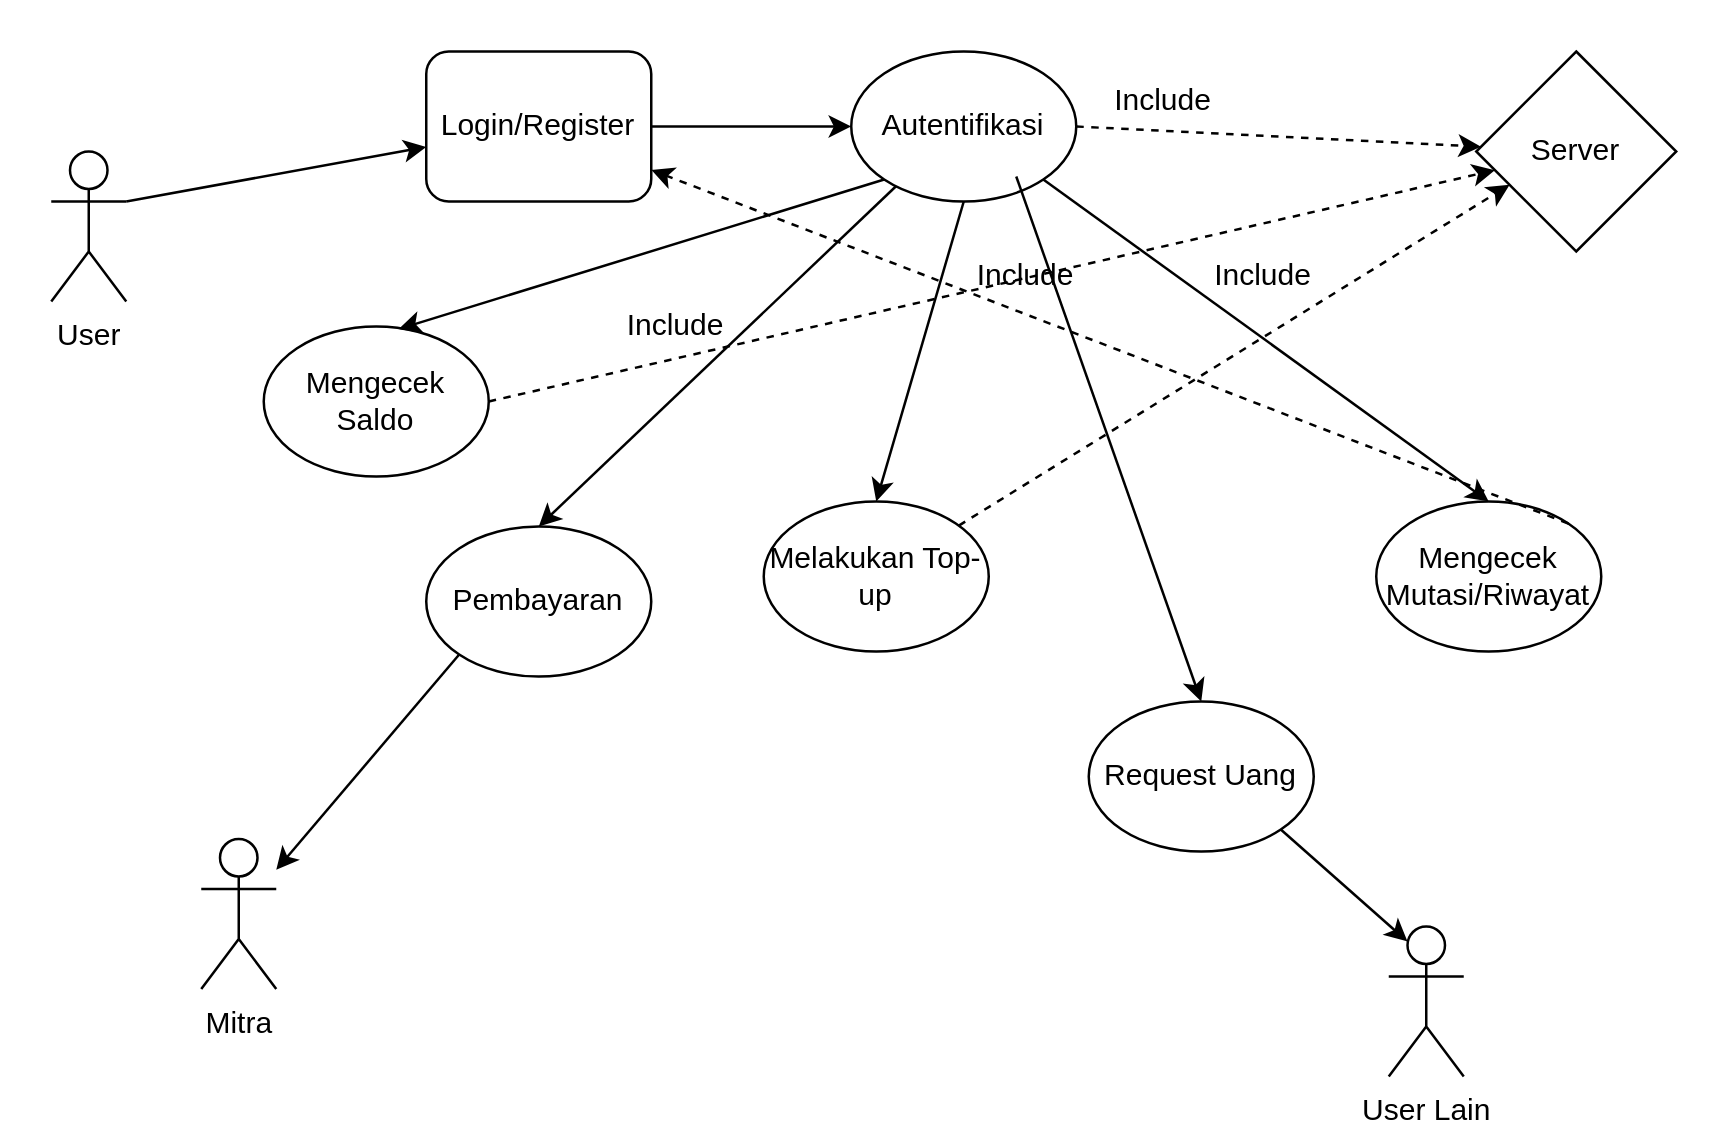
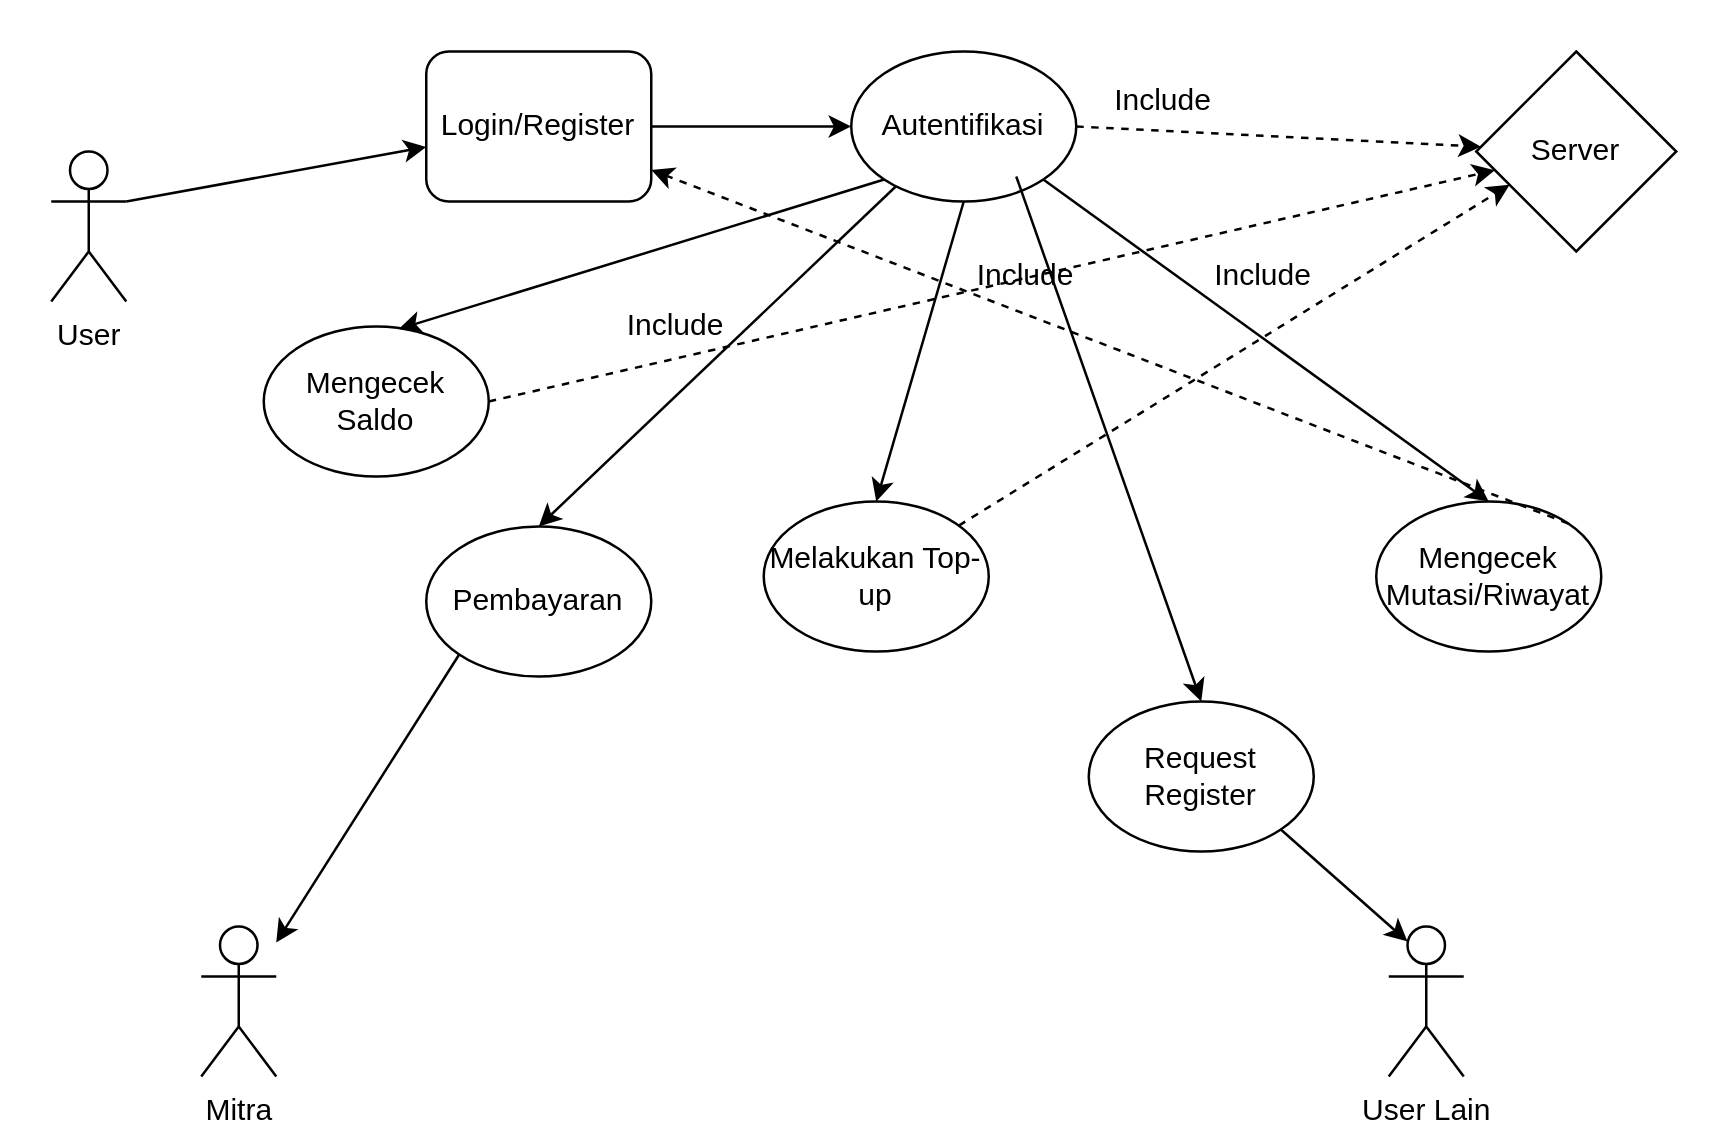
  <mxCell id="0" />
  <mxCell id="1" parent="0" />
  <mxCell id="2" value="User" style="shape=umlActor;verticalLabelPosition=bottom;verticalAlign=top;html=1;outlineConnect=0;" vertex="1" parent="1"><mxGeometry x="20" y="60" width="30" height="60" as="geometry" /></mxCell>
  <mxCell id="3" value="" style="endArrow=classic;html=1;exitX=1;exitY=0.333;exitDx=0;exitDy=0;exitPerimeter=0;" edge="1" parent="1" source="2" target="5"><mxGeometry width="50" height="50" relative="1" as="geometry"><mxPoint x="90" y="80" as="sourcePoint" /><mxPoint x="170" y="50" as="targetPoint" /></mxGeometry></mxCell>
  <mxCell id="4" style="edgeStyle=orthogonalEdgeStyle;rounded=0;orthogonalLoop=1;jettySize=auto;html=1;exitX=1;exitY=0.5;exitDx=0;exitDy=0;" edge="1" parent="1" source="5" target="15"><mxGeometry relative="1" as="geometry" /></mxCell>
  <mxCell id="5" value="Login/Register" style="whiteSpace=wrap;html=1;rounded=1;" vertex="1" parent="1"><mxGeometry x="170" y="20" width="90" height="60" as="geometry" /></mxCell>
  <mxCell id="6" style="edgeStyle=none;rounded=0;orthogonalLoop=1;jettySize=auto;html=1;exitX=1;exitY=0.5;exitDx=0;exitDy=0;dashed=1;" edge="1" parent="1" source="7" target="16"><mxGeometry relative="1" as="geometry" /></mxCell>
  <mxCell id="7" value="Mengecek Saldo" style="ellipse;whiteSpace=wrap;html=1;" vertex="1" parent="1"><mxGeometry x="105" y="130" width="90" height="60" as="geometry" /></mxCell>
  <mxCell id="8" value="Melakukan Top-up" style="ellipse;whiteSpace=wrap;html=1;" vertex="1" parent="1"><mxGeometry x="305" y="200" width="90" height="60" as="geometry" /></mxCell>
  <mxCell id="9" value="Mengecek Mutasi/Riwayat" style="ellipse;whiteSpace=wrap;html=1;" vertex="1" parent="1"><mxGeometry x="550" y="200" width="90" height="60" as="geometry" /></mxCell>
  <mxCell id="10" style="rounded=0;orthogonalLoop=1;jettySize=auto;html=1;exitX=0;exitY=1;exitDx=0;exitDy=0;entryX=0.6;entryY=0.017;entryDx=0;entryDy=0;entryPerimeter=0;" edge="1" parent="1" source="15" target="7"><mxGeometry relative="1" as="geometry" /></mxCell>
  <mxCell id="11" style="edgeStyle=none;rounded=0;orthogonalLoop=1;jettySize=auto;html=1;exitX=0.5;exitY=1;exitDx=0;exitDy=0;entryX=0.5;entryY=0;entryDx=0;entryDy=0;" edge="1" parent="1" source="15" target="8"><mxGeometry relative="1" as="geometry" /></mxCell>
  <mxCell id="12" style="edgeStyle=none;rounded=0;orthogonalLoop=1;jettySize=auto;html=1;exitX=1;exitY=1;exitDx=0;exitDy=0;entryX=0.5;entryY=0;entryDx=0;entryDy=0;" edge="1" parent="1" source="15" target="9"><mxGeometry relative="1" as="geometry" /></mxCell>
  <mxCell id="13" style="edgeStyle=none;rounded=0;orthogonalLoop=1;jettySize=auto;html=1;exitX=1;exitY=0.5;exitDx=0;exitDy=0;dashed=1;" edge="1" parent="1" source="15" target="16"><mxGeometry relative="1" as="geometry" /></mxCell>
  <mxCell id="14" style="edgeStyle=none;rounded=0;orthogonalLoop=1;jettySize=auto;html=1;entryX=0.5;entryY=0;entryDx=0;entryDy=0;" edge="1" parent="1" target="24"><mxGeometry relative="1" as="geometry"><mxPoint x="362" y="70" as="sourcePoint" /></mxGeometry></mxCell>
  <mxCell id="15" value="Autentifikasi" style="ellipse;whiteSpace=wrap;html=1;" vertex="1" parent="1"><mxGeometry x="340" y="20" width="90" height="60" as="geometry" /></mxCell>
  <mxCell id="16" value="Server" style="rhombus;whiteSpace=wrap;html=1;aspect=fixed;" vertex="1" parent="1"><mxGeometry x="590" y="20" width="80" height="80" as="geometry" /></mxCell>
  <mxCell id="17" value="Include" style="text;html=1;strokeColor=none;fillColor=none;align=center;verticalAlign=middle;whiteSpace=wrap;rounded=0;" vertex="1" parent="1"><mxGeometry x="445" y="30" width="40" height="20" as="geometry" /></mxCell>
  <mxCell id="18" style="edgeStyle=none;rounded=0;orthogonalLoop=1;jettySize=auto;html=1;dashed=1;entryX=0;entryY=0.75;entryDx=0;entryDy=0;" edge="1" parent="1" source="8" target="16"><mxGeometry relative="1" as="geometry"><mxPoint x="395" y="130" as="sourcePoint" /><mxPoint x="475" y="123.333" as="targetPoint" /></mxGeometry></mxCell>
  <mxCell id="19" value="Include" style="text;html=1;strokeColor=none;fillColor=none;align=center;verticalAlign=middle;whiteSpace=wrap;rounded=0;" vertex="1" parent="1"><mxGeometry x="390" y="100" width="40" height="20" as="geometry" /></mxCell>
  <mxCell id="20" style="edgeStyle=none;rounded=0;orthogonalLoop=1;jettySize=auto;html=1;dashed=1;exitX=1;exitY=0;exitDx=0;exitDy=0;" edge="1" parent="1" source="9" target="5"><mxGeometry relative="1" as="geometry"><mxPoint x="559.999" y="178.49" as="sourcePoint" /><mxPoint x="703.63" y="80" as="targetPoint" /></mxGeometry></mxCell>
  <mxCell id="21" value="Include" style="text;html=1;strokeColor=none;fillColor=none;align=center;verticalAlign=middle;whiteSpace=wrap;rounded=0;" vertex="1" parent="1"><mxGeometry x="485" y="100" width="40" height="20" as="geometry" /></mxCell>
  <mxCell id="22" value="Include" style="text;html=1;strokeColor=none;fillColor=none;align=center;verticalAlign=middle;whiteSpace=wrap;rounded=0;" vertex="1" parent="1"><mxGeometry x="250" y="120" width="40" height="20" as="geometry" /></mxCell>
  <mxCell id="23" style="edgeStyle=none;rounded=0;orthogonalLoop=1;jettySize=auto;html=1;exitX=0;exitY=1;exitDx=0;exitDy=0;" edge="1" parent="1" source="24" target="25"><mxGeometry relative="1" as="geometry" /></mxCell>
  <mxCell id="24" value="Pembayaran" style="ellipse;whiteSpace=wrap;html=1;" vertex="1" parent="1"><mxGeometry x="170" y="210" width="90" height="60" as="geometry" /></mxCell>
- <mxCell id="25" value="Mitra" style="shape=umlActor;verticalLabelPosition=bottom;verticalAlign=top;html=1;outlineConnect=0;" vertex="1" parent="1"><mxGeometry x="80" y="335" width="30" height="60" as="geometry" /></mxCell>
+ <mxCell id="25" value="Mitra" style="shape=umlActor;verticalLabelPosition=bottom;verticalAlign=top;html=1;outlineConnect=0;" vertex="1" parent="1"><mxGeometry x="80" y="370" width="30" height="60" as="geometry" /></mxCell>
  <mxCell id="26" style="edgeStyle=none;rounded=0;orthogonalLoop=1;jettySize=auto;html=1;exitX=1;exitY=1;exitDx=0;exitDy=0;entryX=0.25;entryY=0.1;entryDx=0;entryDy=0;entryPerimeter=0;" edge="1" parent="1" source="27" target="29"><mxGeometry relative="1" as="geometry" /></mxCell>
- <mxCell id="27" value="Request Uang" style="ellipse;whiteSpace=wrap;html=1;" vertex="1" parent="1"><mxGeometry x="435" y="280" width="90" height="60" as="geometry" /></mxCell>
+ <mxCell id="27" value="Request Register" style="ellipse;whiteSpace=wrap;html=1;" vertex="1" parent="1"><mxGeometry x="435" y="280" width="90" height="60" as="geometry" /></mxCell>
  <mxCell id="28" style="edgeStyle=none;rounded=0;orthogonalLoop=1;jettySize=auto;html=1;entryX=0.5;entryY=0;entryDx=0;entryDy=0;" edge="1" parent="1" target="27"><mxGeometry relative="1" as="geometry"><mxPoint x="406" y="70" as="sourcePoint" /><mxPoint x="360" y="210" as="targetPoint" /></mxGeometry></mxCell>
  <mxCell id="29" value="User Lain" style="shape=umlActor;verticalLabelPosition=bottom;verticalAlign=top;html=1;outlineConnect=0;" vertex="1" parent="1"><mxGeometry x="555" y="370" width="30" height="60" as="geometry" /></mxCell>
